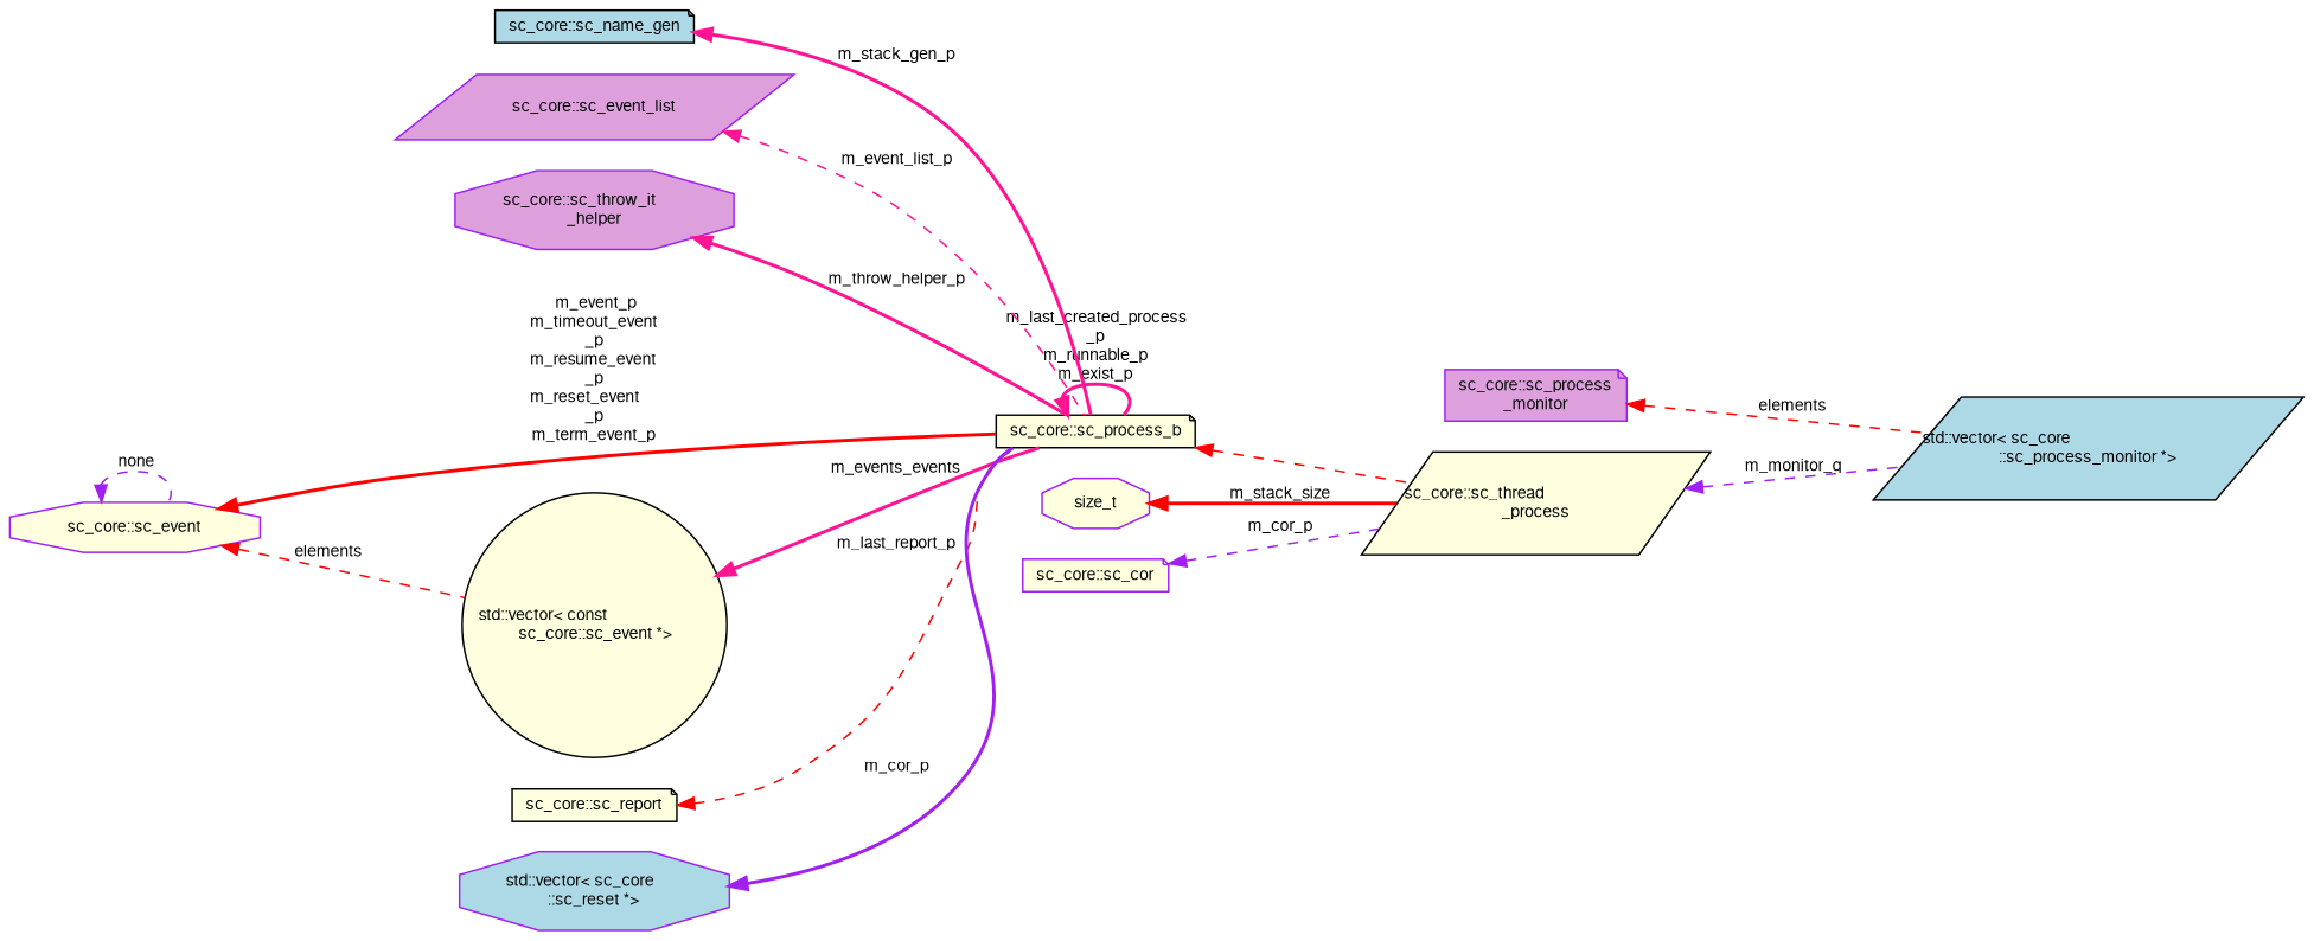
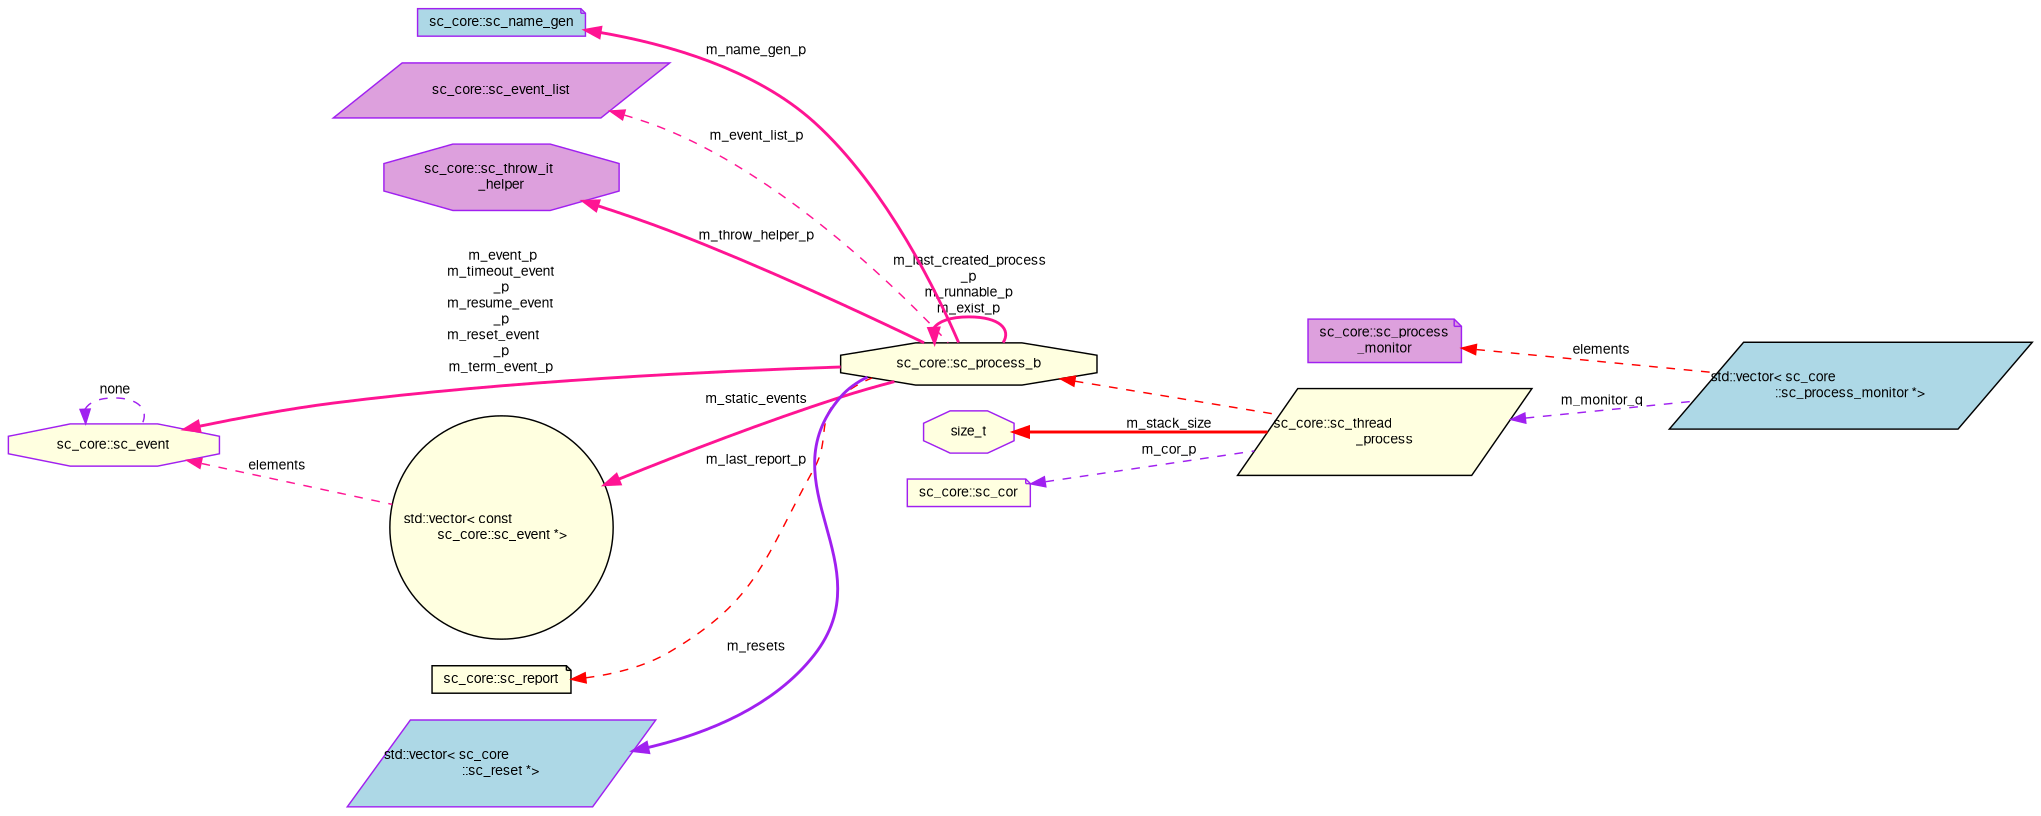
  digraph {
    rankdir=LR
    node [color=purple fillcolor=lightyellow fontname=FreeSans fontsize=10 shape=note style=filled]
    edge [color=deeppink dir=back fontname=FreeSans fontsize=10 labelfontname=FreeSans labelfontsize=10 style=dashed]
    n1 [color=black fontcolor=black height=0.2 label="sc_core::sc_thread\l_process" shape=parallelogram width=0.4]
    n2 [color=black fillcolor=lightblue height=0.2 label="std::vector\< sc_core\l::sc_process_monitor *\>" shape=parallelogram width=0.4]
-   n3 [color=black height=0.2 label="sc_core::sc_process_b" width=0.4]
-   n4 [color=black fillcolor=lightblue height=0.2 label="sc_core::sc_name_gen" width=0.4]
+   n3 [color=black height=0.2 label="sc_core::sc_process_b" shape=octagon width=0.4]
+   n4 [fillcolor=lightblue height=0.2 label="sc_core::sc_name_gen" width=0.4]
    n5 [fillcolor=plum height=0.2 label="sc_core::sc_event_list" shape=parallelogram width=0.4]
    n6 [fillcolor=plum height=0.2 label="sc_core::sc_throw_it\l_helper" shape=octagon width=0.4]
    n7 [height=0.2 label="sc_core::sc_event" shape=octagon width=0.4]
    n8 [color=black height=0.2 label="std::vector\< const\l sc_core::sc_event *\>" shape=circle width=0.4]
    n9 [color=black height=0.2 label="sc_core::sc_report" width=0.4]
-   n10 [fillcolor=lightblue height=0.2 label="std::vector\< sc_core\l::sc_reset *\>" shape=octagon width=0.4]
+   n10 [fillcolor=lightblue height=0.2 label="std::vector\< sc_core\l::sc_reset *\>" shape=parallelogram width=0.4]
    n11 [fillcolor=plum height=0.2 label="sc_core::sc_process\l_monitor" width=0.4]
    n12 [height=0.2 label=size_t shape=octagon width=0.4]
    n13 [height=0.2 label="sc_core::sc_cor" width=0.4]
    n1 -> n2 [color=purple label=" m_monitor_q"]
    n3 -> n1 [color=red]
    n3 -> n3 [label=" m_last_created_process\l_p\nm_runnable_p\nm_exist_p" style=bold]
-   n4 -> n3 [label=" m_stack_gen_p" style=bold]
+   n4 -> n3 [label=" m_name_gen_p" style=bold]
    n5 -> n3 [label=" m_event_list_p"]
    n6 -> n3 [label=" m_throw_helper_p" style=bold]
-   n7 -> n3 [color=red label=" m_event_p\nm_timeout_event\l_p\nm_resume_event\l_p\nm_reset_event\l_p\nm_term_event_p" style=bold]
+   n7 -> n3 [label=" m_event_p\nm_timeout_event\l_p\nm_resume_event\l_p\nm_reset_event\l_p\nm_term_event_p" style=bold]
    n7 -> n7 [color=purple label=" none"]
-   n7 -> n8 [color=red label=" elements"]
-   n8 -> n3 [label=" m_events_events" style=bold]
+   n7 -> n8 [label=" elements"]
+   n8 -> n3 [label=" m_static_events" style=bold]
    n9 -> n3 [color=red label=" m_last_report_p"]
-   n10 -> n3 [color=purple label=" m_cor_p" style=bold]
+   n10 -> n3 [color=purple label=" m_resets" style=bold]
    n11 -> n2 [color=red label=" elements"]
    n12 -> n1 [color=red label=" m_stack_size" style=bold]
    n13 -> n1 [color=purple label=" m_cor_p"]
  }
